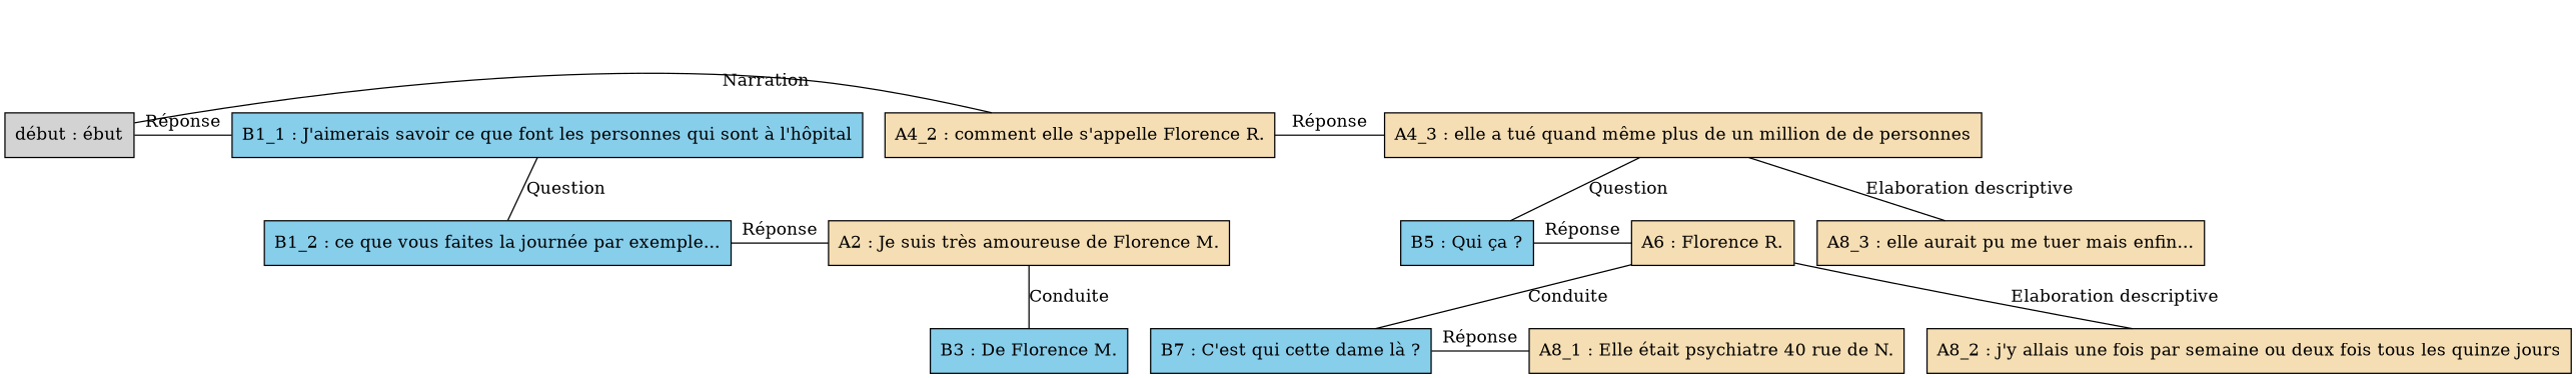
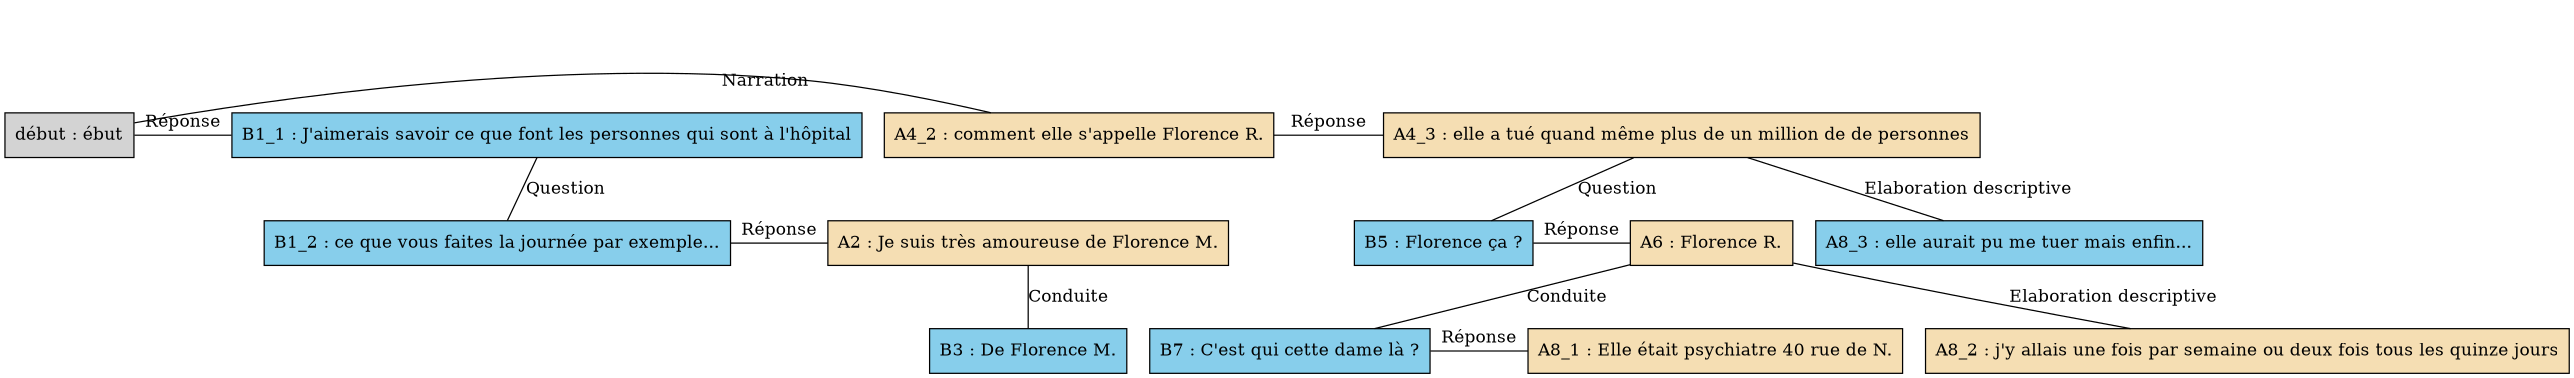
  digraph {
    newrank=true
    node [shape=box style=filled fillcolor=wheat]
    edge [dir=none]
    zero [style=invis fillcolor=""]
    n2 [label="début : ébut" fillcolor=""]
    n3 [fillcolor=skyblue label="B1_1 : J'aimerais savoir ce que font les personnes qui sont à l'hôpital"]
    n4 [label="A4_2 : comment elle s'appelle Florence R."]
    n5 [label="A4_3 : elle a tué quand même plus de un million de de personnes"]
    n6 [fillcolor=skyblue label="B1_2 : ce que vous faites la journée par exemple..."]
    n7 [label="A2 : Je suis très amoureuse de Florence M."]
-   n8 [fillcolor=skyblue label="B5 : Qui ça ?"]
+   n8 [fillcolor=skyblue label="B5 : Florence ça ?"]
    n9 [label="A6 : Florence R."]
-   n10 [label="A8_3 : elle aurait pu me tuer mais enfin..."]
+   n10 [fillcolor=skyblue label="A8_3 : elle aurait pu me tuer mais enfin..."]
    n11 [fillcolor=skyblue label="B3 : De Florence M."]
    n12 [fillcolor=skyblue label="B7 : C'est qui cette dame là ?"]
    n13 [label="A8_1 : Elle était psychiatre 40 rue de N."]
    n14 [label="A8_2 : j'y allais une fois par semaine ou deux fois tous les quinze jours"]
    zero -> n2 [style=invis dir=""]
    zero -> n3 [style=invis weight=1 dir=""]
    zero -> n4 [style=invis weight=1 dir=""]
    zero -> n5 [style=invis weight=1 dir=""]
    n2 -> n3 [constraint=false label="Réponse"]
    n2 -> n4 [constraint=false label=Narration]
    n3 -> n6 [label=Question weight=2]
    n3 -> n7 [style=invis weight=1 dir=""]
    n4 -> n5 [constraint=false label="Réponse"]
    n5 -> n8 [label=Question weight=2]
    n5 -> n9 [style=invis weight=1 dir=""]
    n5 -> n10 [label="Elaboration descriptive" weight=2]
    n6 -> n7 [constraint=false label="Réponse"]
    n7 -> n11 [label=Conduite weight=2]
    n8 -> n9 [constraint=false label="Réponse"]
    n9 -> n12 [label=Conduite weight=2]
    n9 -> n13 [style=invis weight=1 dir=""]
    n9 -> n14 [label="Elaboration descriptive" weight=2]
    n12 -> n13 [constraint=false label="Réponse"]
  }
